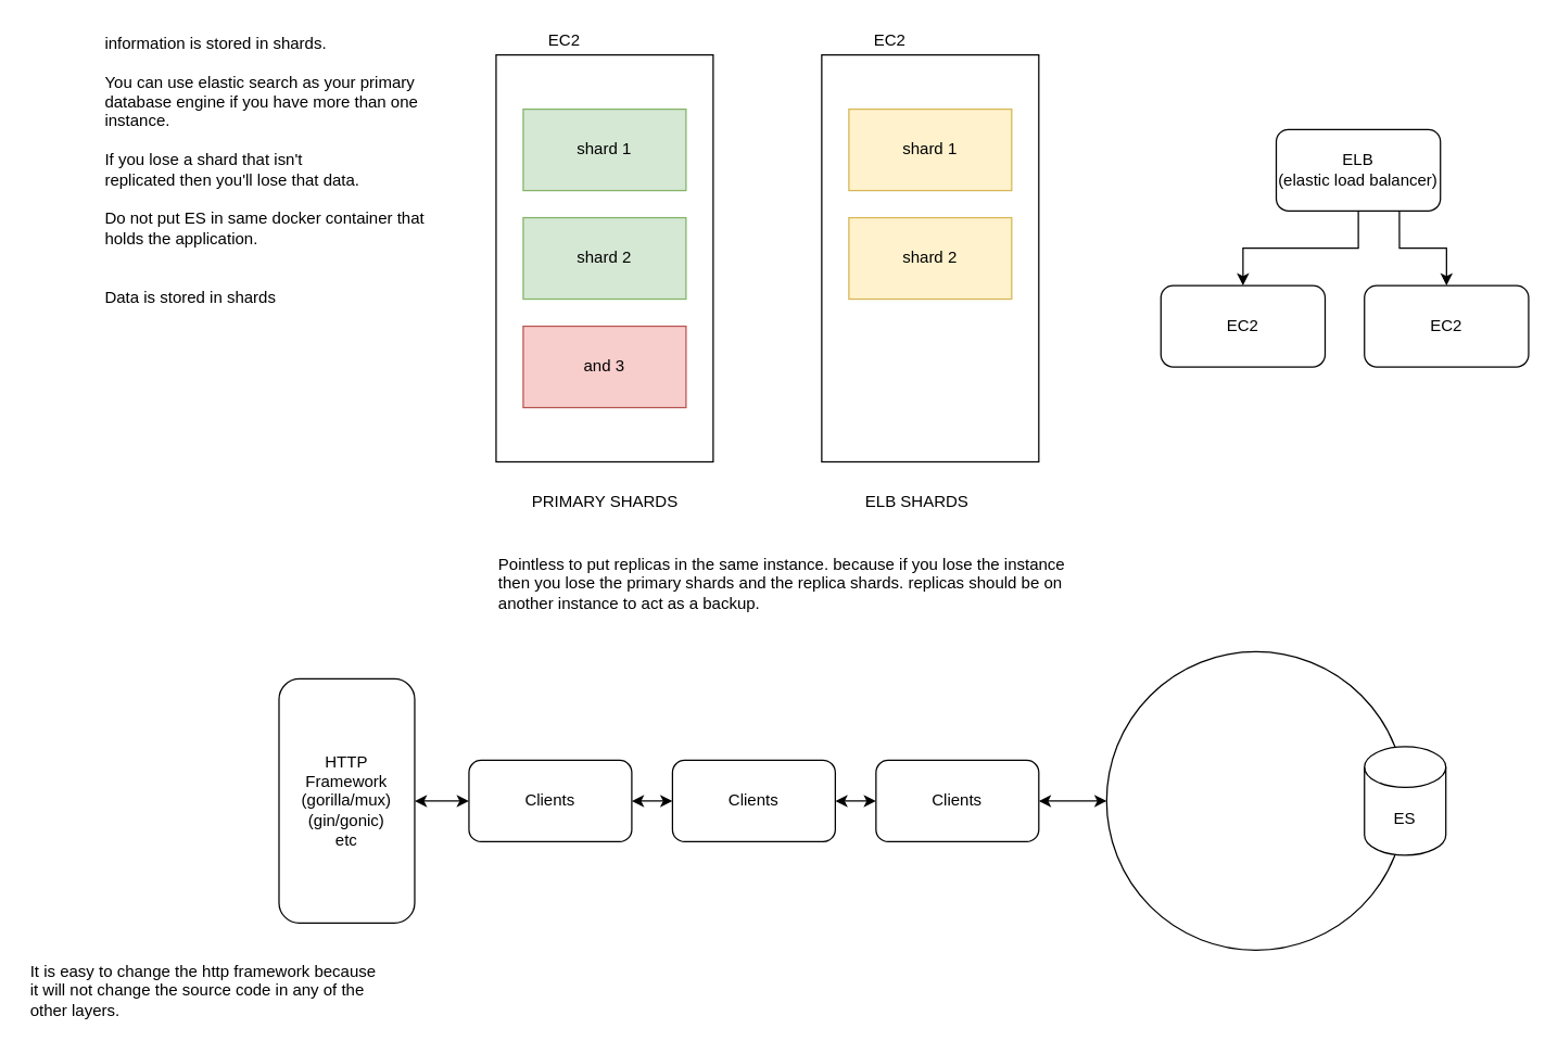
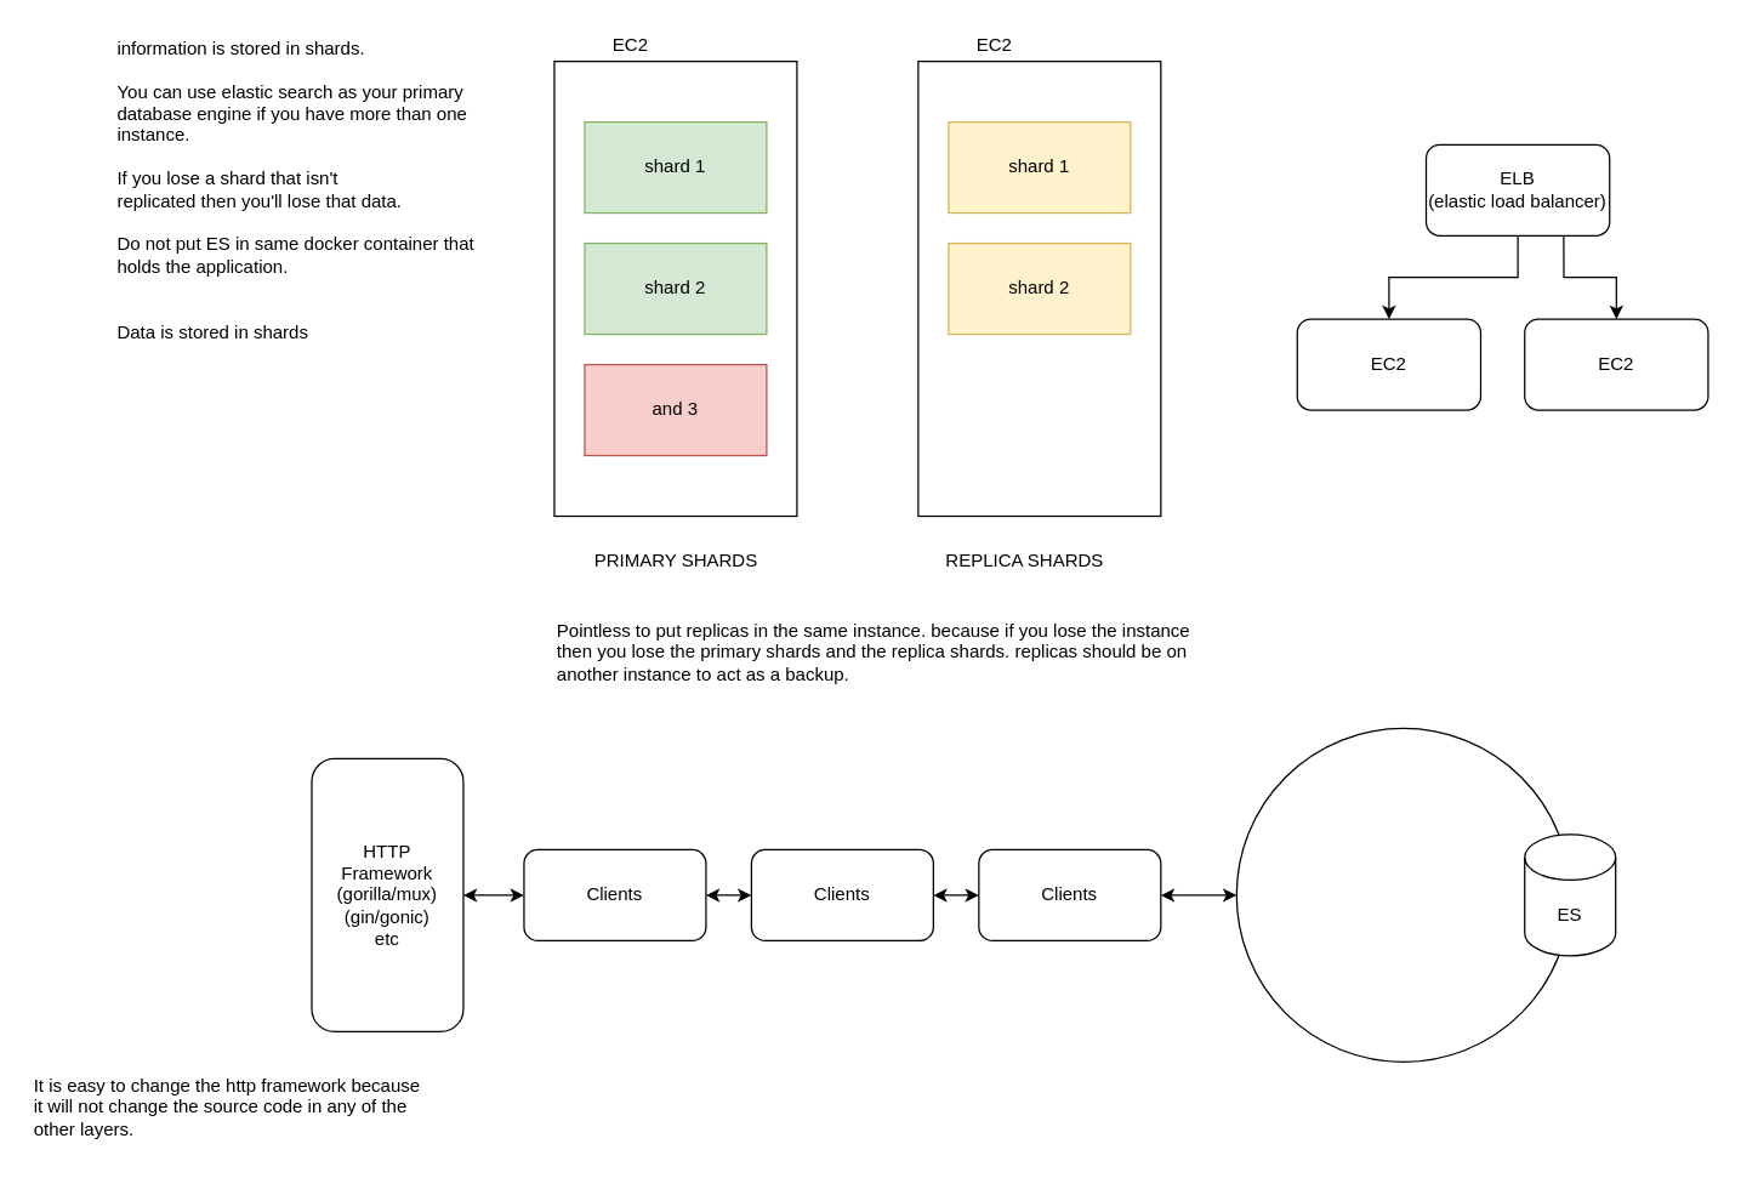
  <mxCell id="0" />
  <mxCell id="1" parent="0" />
  <mxCell id="2" value="" style="rounded=0;whiteSpace=wrap;html=1;" parent="1" vertex="1"><mxGeometry x="365" y="40" width="160" height="300" as="geometry" /></mxCell>
  <mxCell id="3" value="EC2" style="text;html=1;align=center;verticalAlign=middle;resizable=0;points=[];autosize=1;" parent="1" vertex="1"><mxGeometry x="395" y="20" width="40" height="20" as="geometry" /></mxCell>
  <mxCell id="4" value="shard 1" style="rounded=0;whiteSpace=wrap;html=1;fillColor=#d5e8d4;strokeColor=#82b366;" parent="1" vertex="1"><mxGeometry x="385" y="80" width="120" height="60" as="geometry" /></mxCell>
  <mxCell id="5" value="and 3" style="rounded=0;whiteSpace=wrap;html=1;fillColor=#f8cecc;strokeColor=#b85450;" parent="1" vertex="1"><mxGeometry x="385" y="240" width="120" height="60" as="geometry" /></mxCell>
  <mxCell id="6" value="information is stored in shards.&amp;nbsp;&lt;br&gt;&lt;br&gt;You can use elastic search as your primary&lt;br&gt;database engine if you have more than one&amp;nbsp;&lt;br&gt;instance.&amp;nbsp;&lt;br&gt;&lt;br&gt;If you lose a shard that isn't&lt;br&gt;replicated then you'll lose that data.&amp;nbsp;&lt;br&gt;&lt;br&gt;Do not put ES in same docker container that&lt;br&gt;holds the application.&amp;nbsp;&lt;br&gt;&lt;br&gt;&lt;br&gt;Data is stored in shards" style="text;html=1;align=left;verticalAlign=middle;resizable=0;points=[];autosize=1;" parent="1" vertex="1"><mxGeometry x="75" y="30" width="250" height="190" as="geometry" /></mxCell>
  <mxCell id="7" value="" style="rounded=0;whiteSpace=wrap;html=1;" parent="1" vertex="1"><mxGeometry x="605" y="40" width="160" height="300" as="geometry" /></mxCell>
  <mxCell id="8" value="EC2" style="text;html=1;align=center;verticalAlign=middle;resizable=0;points=[];autosize=1;" parent="1" vertex="1"><mxGeometry x="635" y="20" width="40" height="20" as="geometry" /></mxCell>
  <mxCell id="9" value="shard 1" style="rounded=0;whiteSpace=wrap;html=1;fillColor=#fff2cc;strokeColor=#d6b656;" parent="1" vertex="1"><mxGeometry x="625" y="80" width="120" height="60" as="geometry" /></mxCell>
  <mxCell id="10" value="shard 2" style="rounded=0;whiteSpace=wrap;html=1;fillColor=#fff2cc;strokeColor=#d6b656;" parent="1" vertex="1"><mxGeometry x="625" y="160" width="120" height="60" as="geometry" /></mxCell>
  <mxCell id="11" value="shard 2" style="rounded=0;whiteSpace=wrap;html=1;fillColor=#d5e8d4;strokeColor=#82b366;" parent="1" vertex="1"><mxGeometry x="385" y="160" width="120" height="60" as="geometry" /></mxCell>
  <mxCell id="12" value="" style="ellipse;whiteSpace=wrap;html=1;aspect=fixed;" parent="1" vertex="1"><mxGeometry x="815" y="480" width="220" height="220" as="geometry" /></mxCell>
  <mxCell id="13" value="ES" style="shape=cylinder3;whiteSpace=wrap;html=1;boundedLbl=1;backgroundOutline=1;size=15;" parent="1" vertex="1"><mxGeometry x="1005" y="550" width="60" height="80" as="geometry" /></mxCell>
  <mxCell id="14" value="" style="edgeStyle=orthogonalEdgeStyle;rounded=0;orthogonalLoop=1;jettySize=auto;html=1;startArrow=classic;startFill=1;" parent="1" source="15" target="12" edge="1"><mxGeometry relative="1" as="geometry" /></mxCell>
  <mxCell id="15" value="Clients" style="rounded=1;whiteSpace=wrap;html=1;" parent="1" vertex="1"><mxGeometry x="645" y="560" width="120" height="60" as="geometry" /></mxCell>
  <mxCell id="16" value="" style="edgeStyle=orthogonalEdgeStyle;rounded=0;orthogonalLoop=1;jettySize=auto;html=1;startArrow=classic;startFill=1;" parent="1" source="17" target="19" edge="1"><mxGeometry relative="1" as="geometry" /></mxCell>
  <mxCell id="17" value="Clients" style="rounded=1;whiteSpace=wrap;html=1;" parent="1" vertex="1"><mxGeometry x="345" y="560" width="120" height="60" as="geometry" /></mxCell>
  <mxCell id="18" value="" style="edgeStyle=orthogonalEdgeStyle;rounded=0;orthogonalLoop=1;jettySize=auto;html=1;startArrow=classic;startFill=1;" parent="1" source="19" target="15" edge="1"><mxGeometry relative="1" as="geometry" /></mxCell>
  <mxCell id="19" value="Clients" style="rounded=1;whiteSpace=wrap;html=1;" parent="1" vertex="1"><mxGeometry x="495" y="560" width="120" height="60" as="geometry" /></mxCell>
  <mxCell id="20" style="edgeStyle=orthogonalEdgeStyle;rounded=0;orthogonalLoop=1;jettySize=auto;html=1;exitX=1;exitY=0.5;exitDx=0;exitDy=0;entryX=0;entryY=0.5;entryDx=0;entryDy=0;startArrow=classic;startFill=1;" parent="1" source="21" target="17" edge="1"><mxGeometry relative="1" as="geometry" /></mxCell>
  <mxCell id="21" value="HTTP&lt;br&gt;Framework&lt;br&gt;(gorilla/mux)&lt;br&gt;(gin/gonic)&lt;br&gt;etc" style="rounded=1;whiteSpace=wrap;html=1;" parent="1" vertex="1"><mxGeometry x="205" y="500" width="100" height="180" as="geometry" /></mxCell>
  <mxCell id="22" value="It is easy to change the http framework because&lt;br&gt;it will not change the source code in any of the&lt;br&gt;other layers.&amp;nbsp;" style="text;html=1;align=left;verticalAlign=middle;resizable=0;points=[];autosize=1;" parent="1" vertex="1"><mxGeometry x="20" y="705" width="270" height="50" as="geometry" /></mxCell>
  <mxCell id="23" value="PRIMARY SHARDS" style="text;html=1;align=center;verticalAlign=middle;resizable=0;points=[];autosize=1;" vertex="1" parent="1"><mxGeometry x="385" y="360" width="120" height="20" as="geometry" /></mxCell>
- <mxCell id="24" value="ELB SHARDS" style="text;html=1;align=center;verticalAlign=middle;resizable=0;points=[];autosize=1;" vertex="1" parent="1"><mxGeometry x="615" y="360" width="120" height="20" as="geometry" /></mxCell>
+ <mxCell id="24" value="REPLICA SHARDS" style="text;html=1;align=center;verticalAlign=middle;resizable=0;points=[];autosize=1;" vertex="1" parent="1"><mxGeometry x="615" y="360" width="120" height="20" as="geometry" /></mxCell>
  <mxCell id="25" value="Pointless to put replicas in the same instance. because if you lose the instance&lt;br&gt;then you lose the primary shards and the replica shards. replicas should be on&lt;br&gt;another instance to act as a backup.&amp;nbsp;" style="text;html=1;align=left;verticalAlign=middle;resizable=0;points=[];autosize=1;" vertex="1" parent="1"><mxGeometry x="365" y="405" width="430" height="50" as="geometry" /></mxCell>
  <mxCell id="26" style="edgeStyle=orthogonalEdgeStyle;rounded=0;orthogonalLoop=1;jettySize=auto;html=1;exitX=0.5;exitY=1;exitDx=0;exitDy=0;entryX=0.5;entryY=0;entryDx=0;entryDy=0;" edge="1" parent="1" source="28" target="30"><mxGeometry relative="1" as="geometry" /></mxCell>
  <mxCell id="27" style="edgeStyle=orthogonalEdgeStyle;rounded=0;orthogonalLoop=1;jettySize=auto;html=1;exitX=0.75;exitY=1;exitDx=0;exitDy=0;entryX=0.5;entryY=0;entryDx=0;entryDy=0;" edge="1" parent="1" source="28" target="29"><mxGeometry relative="1" as="geometry" /></mxCell>
  <mxCell id="28" value="ELB&lt;br&gt;(elastic load balancer)" style="rounded=1;whiteSpace=wrap;html=1;" vertex="1" parent="1"><mxGeometry x="940" y="95" width="121" height="60" as="geometry" /></mxCell>
  <mxCell id="29" value="EC2" style="rounded=1;whiteSpace=wrap;html=1;" vertex="1" parent="1"><mxGeometry x="1005" y="210" width="121" height="60" as="geometry" /></mxCell>
  <mxCell id="30" value="EC2" style="rounded=1;whiteSpace=wrap;html=1;" vertex="1" parent="1"><mxGeometry x="855" y="210" width="121" height="60" as="geometry" /></mxCell>
